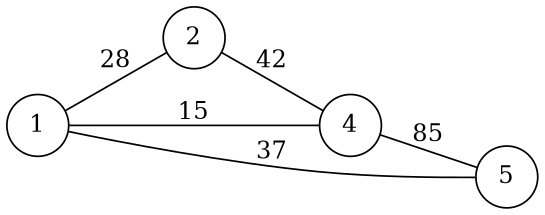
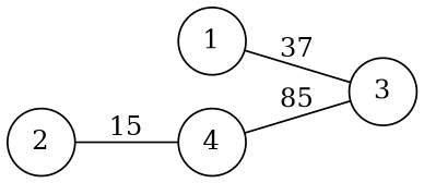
  graph {
    rankdir=LR
    node [shape=circle]
    1
    2
    4
-   3 [label=5]
-   1 -- 2 [label=28]
-   1 -- 4 [label=15]
+   3
    1 -- 3 [label=37]
-   2 -- 4 [label=42]
+   2 -- 4 [label=15]
    4 -- 3 [label=85]
  }
